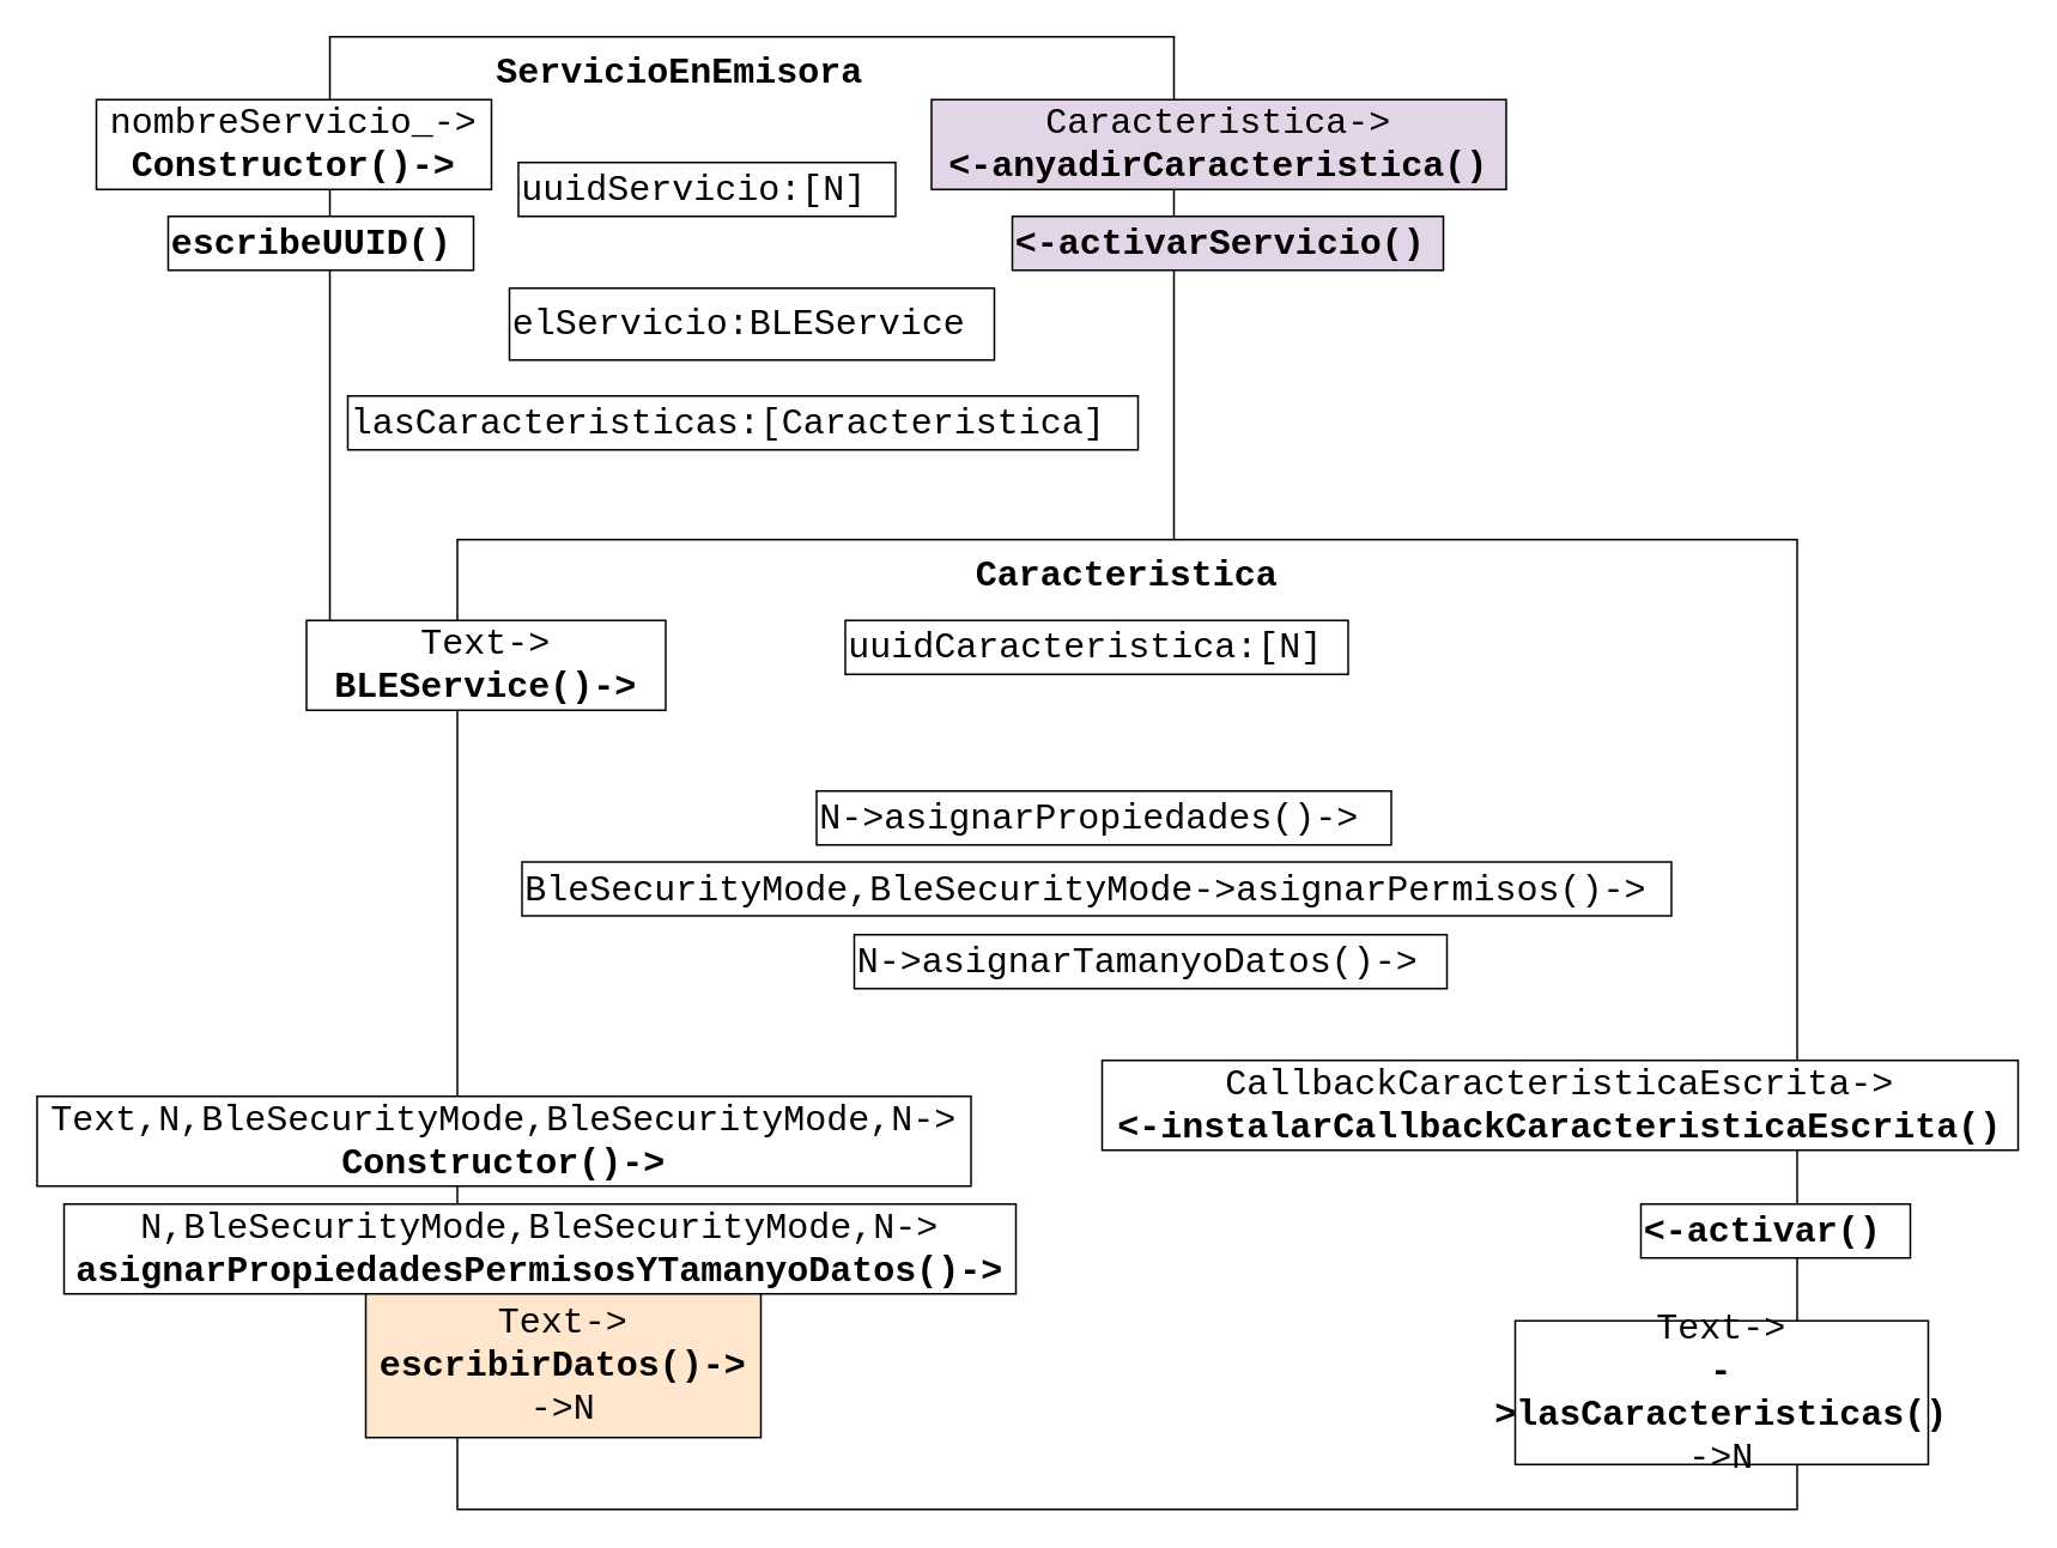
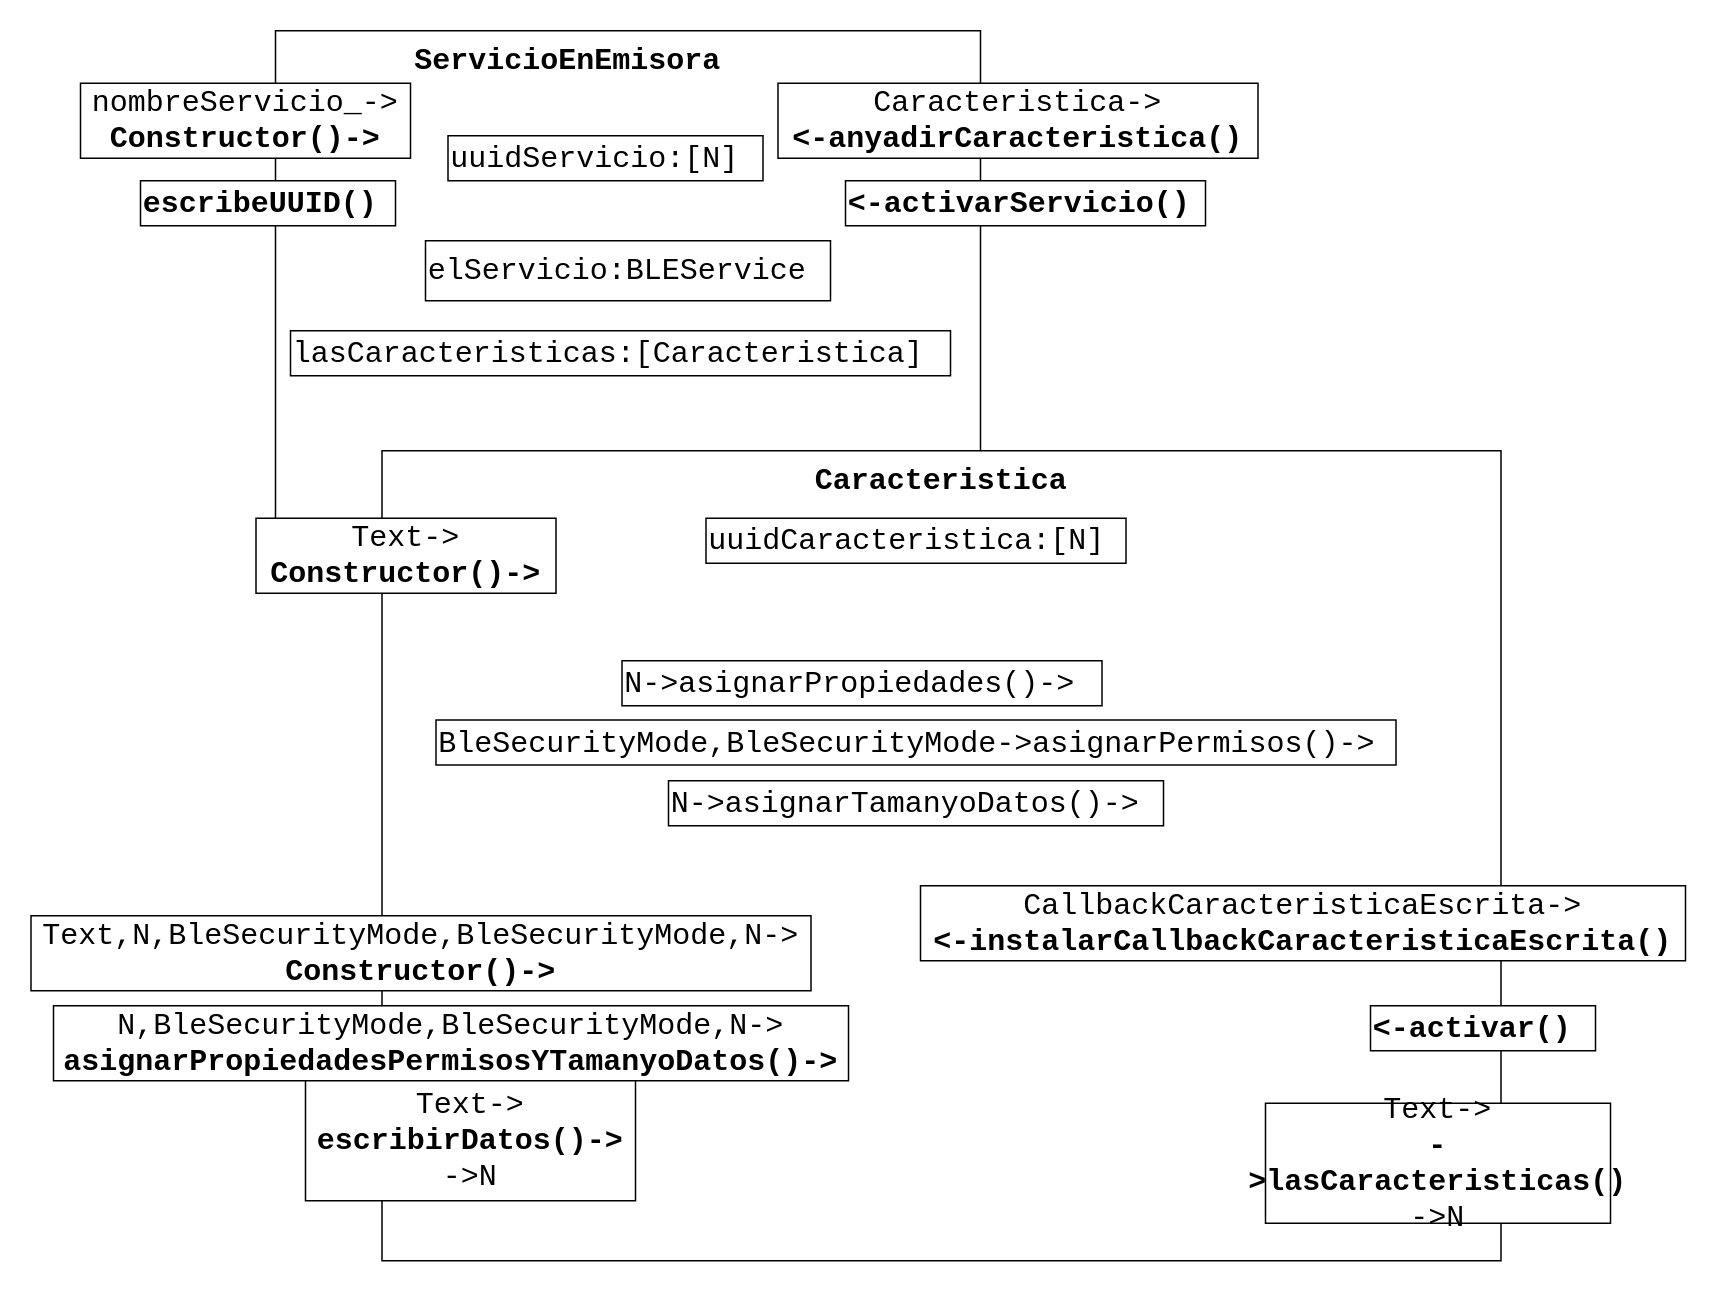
  <mxCell id="0" />
  <mxCell id="1" parent="0" />
  <mxCell id="2" value="" style="rounded=0;whiteSpace=wrap;html=1;" parent="1" vertex="1"><mxGeometry x="183" y="20" width="470" height="340" as="geometry" /></mxCell>
  <mxCell id="3" value="ServicioEnEmisora" style="text;html=1;strokeColor=none;fillColor=none;align=center;verticalAlign=middle;whiteSpace=wrap;rounded=0;fontStyle=1;fontFamily=Courier New;fontSize=20;" parent="1" vertex="1"><mxGeometry x="298" y="30" width="160" height="20" as="geometry" /></mxCell>
  <mxCell id="4" value="nombreServicio_-&amp;gt;&lt;br&gt;&lt;b&gt;Constructor()-&amp;gt;&lt;/b&gt;" style="rounded=0;whiteSpace=wrap;html=1;fontFamily=Courier New;fontSize=20;align=center;fontStyle=0;autosize=1;" parent="1" vertex="1"><mxGeometry x="53" y="55" width="220" height="50" as="geometry" /></mxCell>
  <mxCell id="5" value="&lt;b&gt;escribeUUID()&lt;/b&gt;" style="rounded=0;whiteSpace=wrap;html=1;fontFamily=Courier New;fontSize=20;align=left;fontStyle=0;autosize=1;" parent="1" vertex="1"><mxGeometry x="93" y="120" width="170" height="30" as="geometry" /></mxCell>
- <mxCell id="6" value="&lt;b&gt;&amp;lt;-activarServicio()&lt;/b&gt;" style="rounded=0;whiteSpace=wrap;html=1;fontFamily=Courier New;fontSize=20;align=left;fontStyle=0;autosize=1;fillColor=#e1d5e7;" parent="1" vertex="1"><mxGeometry x="563" y="120" width="240" height="30" as="geometry" /></mxCell>
- <mxCell id="7" value="Caracteristica-&amp;gt;&lt;br&gt;&lt;b&gt;&amp;lt;-anyadirCaracteristica()&lt;/b&gt;" style="rounded=0;whiteSpace=wrap;html=1;fontFamily=Courier New;fontSize=20;align=center;fontStyle=0;autosize=1;fillColor=#e1d5e7;" parent="1" vertex="1"><mxGeometry x="518" y="55" width="320" height="50" as="geometry" /></mxCell>
+ <mxCell id="6" value="&lt;b&gt;&amp;lt;-activarServicio()&lt;/b&gt;" style="rounded=0;whiteSpace=wrap;html=1;fontFamily=Courier New;fontSize=20;align=left;fontStyle=0;autosize=1;" parent="1" vertex="1"><mxGeometry x="563" y="120" width="240" height="30" as="geometry" /></mxCell>
+ <mxCell id="7" value="Caracteristica-&amp;gt;&lt;br&gt;&lt;b&gt;&amp;lt;-anyadirCaracteristica()&lt;/b&gt;" style="rounded=0;whiteSpace=wrap;html=1;fontFamily=Courier New;fontSize=20;align=center;fontStyle=0;autosize=1;" parent="1" vertex="1"><mxGeometry x="518" y="55" width="320" height="50" as="geometry" /></mxCell>
  <mxCell id="8" value="" style="rounded=0;whiteSpace=wrap;html=1;" parent="1" vertex="1"><mxGeometry x="254" y="300" width="746" height="540" as="geometry" /></mxCell>
  <mxCell id="9" value="Caracteristica" style="text;html=1;strokeColor=none;fillColor=none;align=center;verticalAlign=middle;whiteSpace=wrap;rounded=0;fontStyle=1;fontFamily=Courier New;fontSize=20;" parent="1" vertex="1"><mxGeometry x="547" y="310" width="160" height="20" as="geometry" /></mxCell>
- <mxCell id="10" value="Text-&amp;gt;&lt;br&gt;&lt;b&gt;BLEService()-&amp;gt;&lt;/b&gt;" style="rounded=0;whiteSpace=wrap;html=1;fontFamily=Courier New;fontSize=20;align=center;fontStyle=0;autosize=1;" parent="1" vertex="1"><mxGeometry x="170" y="345" width="200" height="50" as="geometry" /></mxCell>
- <mxCell id="11" value="N-&amp;gt;asignarPropiedades()-&amp;gt;" style="rounded=0;whiteSpace=wrap;html=1;fontFamily=Courier New;fontSize=20;align=left;fontStyle=0;autosize=1;" parent="1" vertex="1"><mxGeometry x="454" y="440" width="320" height="30" as="geometry" /></mxCell>
+ <mxCell id="10" value="Text-&amp;gt;&lt;br&gt;&lt;b&gt;Constructor()-&amp;gt;&lt;/b&gt;" style="rounded=0;whiteSpace=wrap;html=1;fontFamily=Courier New;fontSize=20;align=center;fontStyle=0;autosize=1;" parent="1" vertex="1"><mxGeometry x="170" y="345" width="200" height="50" as="geometry" /></mxCell>
+ <mxCell id="11" value="N-&amp;gt;asignarPropiedades()-&amp;gt;" style="rounded=0;whiteSpace=wrap;html=1;fontFamily=Courier New;fontSize=20;align=left;fontStyle=0;autosize=1;" parent="1" vertex="1"><mxGeometry x="414" y="440" width="320" height="30" as="geometry" /></mxCell>
  <mxCell id="12" value="uuidCaracteristica:[N]" style="rounded=0;whiteSpace=wrap;html=1;fontFamily=Courier New;fontSize=20;align=left;fontStyle=0;autosize=1;" parent="1" vertex="1"><mxGeometry x="470" y="345" width="280" height="30" as="geometry" /></mxCell>
  <mxCell id="13" value="Text,N,BleSecurityMode,BleSecurityMode,N-&amp;gt;&lt;br&gt;&lt;b&gt;Constructor()-&amp;gt;&lt;/b&gt;" style="rounded=0;whiteSpace=wrap;html=1;fontFamily=Courier New;fontSize=20;align=center;fontStyle=0;autosize=1;" parent="1" vertex="1"><mxGeometry x="20" y="610" width="520" height="50" as="geometry" /></mxCell>
  <mxCell id="14" value="BleSecurityMode,BleSecurityMode-&amp;gt;asignarPermisos()-&amp;gt;" style="rounded=0;whiteSpace=wrap;html=1;fontFamily=Courier New;fontSize=20;align=left;fontStyle=0;autosize=1;" parent="1" vertex="1"><mxGeometry x="290" y="479.5" width="640" height="30" as="geometry" /></mxCell>
- <mxCell id="15" value="N-&amp;gt;asignarTamanyoDatos()-&amp;gt;" style="rounded=0;whiteSpace=wrap;html=1;fontFamily=Courier New;fontSize=20;align=left;fontStyle=0;autosize=1;" parent="1" vertex="1"><mxGeometry x="475" y="520" width="330" height="30" as="geometry" /></mxCell>
+ <mxCell id="15" value="N-&amp;gt;asignarTamanyoDatos()-&amp;gt;" style="rounded=0;whiteSpace=wrap;html=1;fontFamily=Courier New;fontSize=20;align=left;fontStyle=0;autosize=1;" parent="1" vertex="1"><mxGeometry x="445" y="520" width="330" height="30" as="geometry" /></mxCell>
  <mxCell id="16" value="N,BleSecurityMode,BleSecurityMode,N-&amp;gt;&lt;br&gt;&lt;b&gt;asignarPropiedadesPermisosYTamanyoDatos()-&amp;gt;&lt;/b&gt;" style="rounded=0;whiteSpace=wrap;html=1;fontFamily=Courier New;fontSize=20;align=center;fontStyle=0;autosize=1;" parent="1" vertex="1"><mxGeometry x="35" y="670" width="530" height="50" as="geometry" /></mxCell>
  <mxCell id="17" value="Text-&amp;gt;&lt;br&gt;&lt;b&gt;-&amp;gt;lasCaracteristicas()&lt;br&gt;&lt;/b&gt;-&amp;gt;N" style="rounded=0;whiteSpace=wrap;html=1;fontFamily=Courier New;fontSize=20;align=center;fontStyle=0;autosize=1;" parent="1" vertex="1"><mxGeometry x="843" y="735" width="230" height="80" as="geometry" /></mxCell>
- <mxCell id="18" value="Text-&amp;gt;&lt;br&gt;&lt;b&gt;escribirDatos()-&amp;gt;&lt;br&gt;&lt;/b&gt;-&amp;gt;N" style="rounded=0;whiteSpace=wrap;html=1;fontFamily=Courier New;fontSize=20;align=center;fontStyle=0;autosize=1;fillColor=#ffe6cc;" parent="1" vertex="1"><mxGeometry x="203" y="720" width="220" height="80" as="geometry" /></mxCell>
+ <mxCell id="18" value="Text-&amp;gt;&lt;br&gt;&lt;b&gt;escribirDatos()-&amp;gt;&lt;br&gt;&lt;/b&gt;-&amp;gt;N" style="rounded=0;whiteSpace=wrap;html=1;fontFamily=Courier New;fontSize=20;align=center;fontStyle=0;autosize=1;" parent="1" vertex="1"><mxGeometry x="203" y="720" width="220" height="80" as="geometry" /></mxCell>
  <mxCell id="19" value="CallbackCaracteristicaEscrita-&amp;gt;&lt;br&gt;&lt;b&gt;&amp;lt;-instalarCallbackCaracteristicaEscrita()&lt;/b&gt;" style="rounded=0;whiteSpace=wrap;html=1;fontFamily=Courier New;fontSize=20;align=center;fontStyle=0;autosize=1;" parent="1" vertex="1"><mxGeometry x="613" y="590" width="510" height="50" as="geometry" /></mxCell>
  <mxCell id="20" value="&lt;b&gt;&amp;lt;-activar()&lt;/b&gt;" style="rounded=0;whiteSpace=wrap;html=1;fontFamily=Courier New;fontSize=20;align=left;fontStyle=0;autosize=1;" parent="1" vertex="1"><mxGeometry x="913" y="670" width="150" height="30" as="geometry" /></mxCell>
- <mxCell id="21" value="uuidServicio:[N]" style="rounded=0;whiteSpace=wrap;html=1;fontFamily=Courier New;fontSize=20;align=left;fontStyle=0;autosize=1;" parent="1" vertex="1"><mxGeometry x="288" y="90" width="210" height="30" as="geometry" /></mxCell>
+ <mxCell id="21" value="uuidServicio:[N]" style="rounded=0;whiteSpace=wrap;html=1;fontFamily=Courier New;fontSize=20;align=left;fontStyle=0;autosize=1;" parent="1" vertex="1"><mxGeometry x="298" y="90" width="210" height="30" as="geometry" /></mxCell>
  <mxCell id="22" value="&lt;div&gt;elServicio:BLEService&lt;/div&gt;" style="rounded=0;whiteSpace=wrap;html=1;fontFamily=Courier New;fontSize=20;align=left;fontStyle=0;autosize=1;" parent="1" vertex="1"><mxGeometry x="283" y="160" width="270" height="40" as="geometry" /></mxCell>
  <mxCell id="23" value="&lt;div&gt;lasCaracteristicas:[Caracteristica]&lt;/div&gt;" style="rounded=0;whiteSpace=wrap;html=1;fontFamily=Courier New;fontSize=20;align=left;fontStyle=0;autosize=1;" parent="1" vertex="1"><mxGeometry x="193" y="220" width="440" height="30" as="geometry" /></mxCell>
